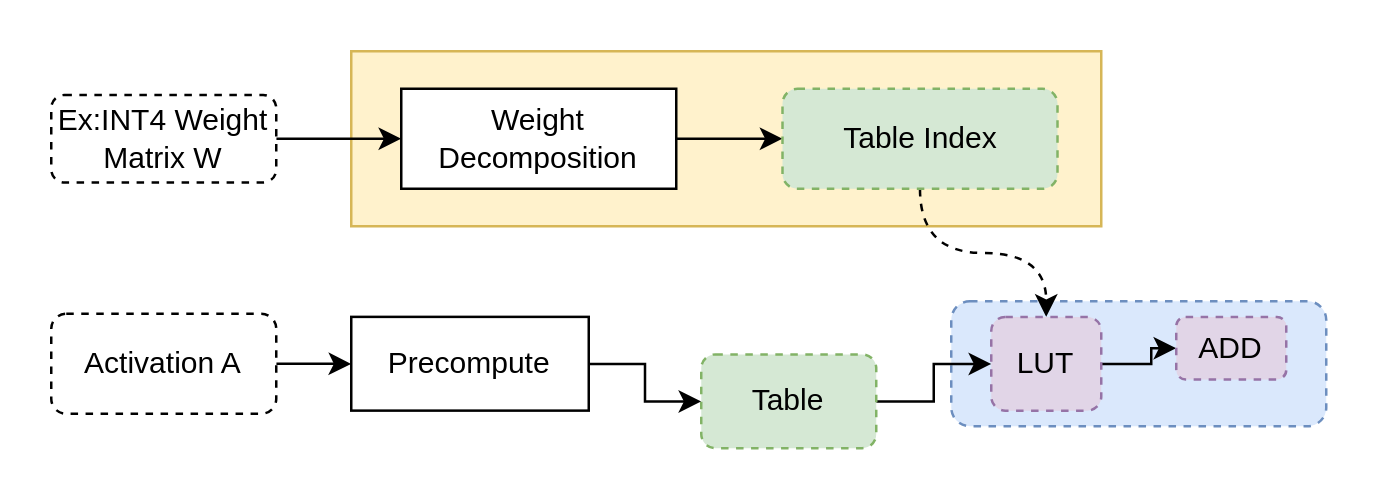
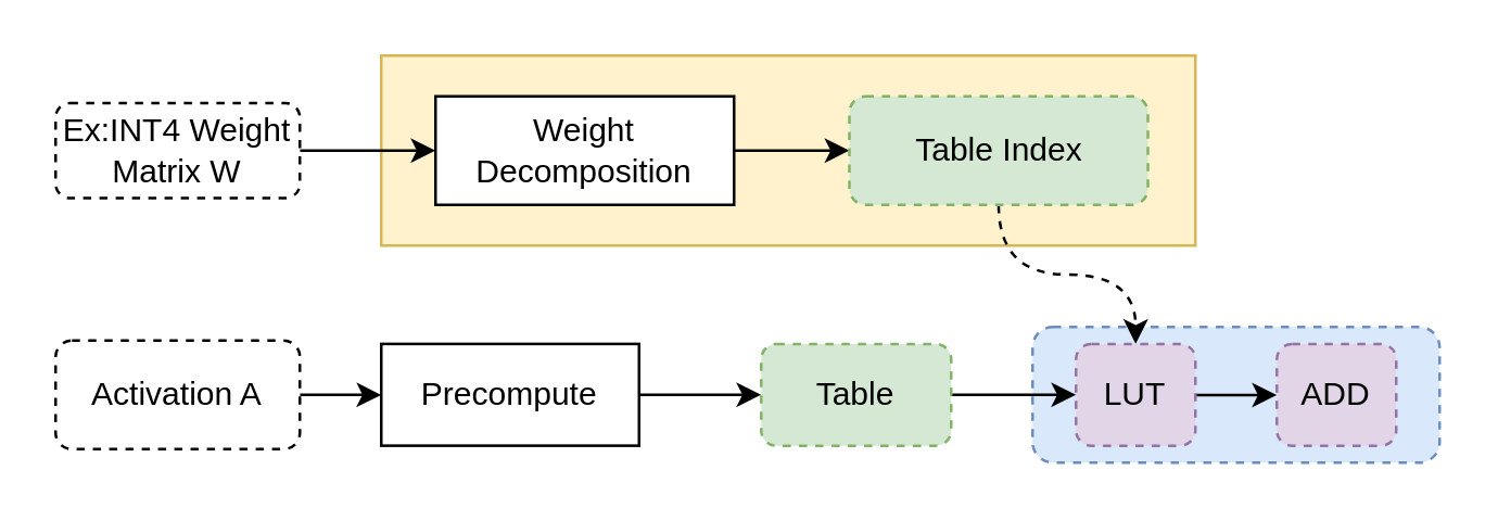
  <mxCell id="0" />
  <mxCell id="1" parent="0" />
  <mxCell id="2" value="" style="rounded=1;whiteSpace=wrap;html=1;fillColor=#dae8fc;strokeColor=#6c8ebf;dashed=1;" vertex="1" parent="1"><mxGeometry x="380" y="120" width="150" height="50" as="geometry" /></mxCell>
  <mxCell id="3" value="" style="rounded=0;whiteSpace=wrap;html=1;fillColor=#fff2cc;strokeColor=#d6b656;" vertex="1" parent="1"><mxGeometry x="140" y="20" width="300" height="70" as="geometry" /></mxCell>
  <mxCell id="4" style="edgeStyle=orthogonalEdgeStyle;rounded=0;orthogonalLoop=1;jettySize=auto;html=1;exitX=0;exitY=0.5;exitDx=0;exitDy=0;startArrow=classic;startFill=1;endArrow=none;entryX=1;entryY=0.5;entryDx=0;entryDy=0;" edge="1" parent="1" source="6" target="9"><mxGeometry relative="1" as="geometry"><mxPoint x="100" y="55" as="targetPoint" /></mxGeometry></mxCell>
  <mxCell id="5" style="edgeStyle=orthogonalEdgeStyle;rounded=0;orthogonalLoop=1;jettySize=auto;html=1;exitX=1;exitY=0.5;exitDx=0;exitDy=0;entryX=0;entryY=0.5;entryDx=0;entryDy=0;" edge="1" parent="1" source="6" target="8"><mxGeometry relative="1" as="geometry" /></mxCell>
  <mxCell id="6" value="Weight Decomposition" style="rounded=0;whiteSpace=wrap;html=1;" vertex="1" parent="1"><mxGeometry x="160" y="35" width="110" height="40" as="geometry" /></mxCell>
  <mxCell id="7" style="edgeStyle=orthogonalEdgeStyle;rounded=0;orthogonalLoop=1;jettySize=auto;html=1;exitX=0.5;exitY=1;exitDx=0;exitDy=0;entryX=0.5;entryY=0;entryDx=0;entryDy=0;curved=1;dashed=1;" edge="1" parent="1" source="8" target="17"><mxGeometry relative="1" as="geometry" /></mxCell>
  <mxCell id="8" value="Table Index" style="rounded=1;whiteSpace=wrap;html=1;dashed=1;fillColor=#d5e8d4;strokeColor=#82b366;" vertex="1" parent="1"><mxGeometry x="312.5" y="35" width="110" height="40" as="geometry" /></mxCell>
  <mxCell id="9" value="Ex:INT4 Weight Matrix W" style="rounded=1;whiteSpace=wrap;html=1;dashed=1;" vertex="1" parent="1"><mxGeometry x="20" y="37.5" width="90" height="35" as="geometry" /></mxCell>
  <mxCell id="10" value="" style="edgeStyle=orthogonalEdgeStyle;rounded=0;orthogonalLoop=1;jettySize=auto;html=1;" edge="1" parent="1" source="11" target="13"><mxGeometry relative="1" as="geometry" /></mxCell>
  <mxCell id="11" value="Activation A" style="rounded=1;whiteSpace=wrap;html=1;dashed=1;" vertex="1" parent="1"><mxGeometry x="20" y="125" width="90" height="40" as="geometry" /></mxCell>
  <mxCell id="12" value="" style="edgeStyle=orthogonalEdgeStyle;rounded=0;orthogonalLoop=1;jettySize=auto;html=1;" edge="1" parent="1" source="13" target="15"><mxGeometry relative="1" as="geometry" /></mxCell>
  <mxCell id="13" value="Precompute" style="whiteSpace=wrap;html=1;rounded=0;" vertex="1" parent="1"><mxGeometry x="140" y="126.25" width="95" height="37.5" as="geometry" /></mxCell>
  <mxCell id="14" value="" style="edgeStyle=orthogonalEdgeStyle;rounded=0;orthogonalLoop=1;jettySize=auto;html=1;" edge="1" parent="1" source="15" target="17"><mxGeometry relative="1" as="geometry" /></mxCell>
- <mxCell id="15" value="Table" style="whiteSpace=wrap;html=1;rounded=1;fillColor=#d5e8d4;strokeColor=#82b366;dashed=1;" vertex="1" parent="1"><mxGeometry x="280" y="141.25" width="70" height="37.5" as="geometry" /></mxCell>
+ <mxCell id="15" value="Table" style="whiteSpace=wrap;html=1;rounded=1;fillColor=#d5e8d4;strokeColor=#82b366;dashed=1;" vertex="1" parent="1"><mxGeometry x="280" y="126.25" width="70" height="37.5" as="geometry" /></mxCell>
  <mxCell id="16" value="" style="edgeStyle=orthogonalEdgeStyle;rounded=0;orthogonalLoop=1;jettySize=auto;html=1;" edge="1" parent="1" source="17" target="18"><mxGeometry relative="1" as="geometry" /></mxCell>
  <mxCell id="17" value="LUT" style="whiteSpace=wrap;html=1;rounded=1;fillColor=#e1d5e7;strokeColor=#9673a6;dashed=1;" vertex="1" parent="1"><mxGeometry x="396" y="126.25" width="44" height="37.5" as="geometry" /></mxCell>
- <mxCell id="18" value="ADD" style="whiteSpace=wrap;html=1;rounded=1;fillColor=#e1d5e7;strokeColor=#9673a6;dashed=1;" vertex="1" parent="1"><mxGeometry x="470" y="126.25" width="44" height="25" as="geometry" /></mxCell>
+ <mxCell id="18" value="ADD" style="whiteSpace=wrap;html=1;rounded=1;fillColor=#e1d5e7;strokeColor=#9673a6;dashed=1;" vertex="1" parent="1"><mxGeometry x="470" y="126.25" width="44" height="37.5" as="geometry" /></mxCell>
